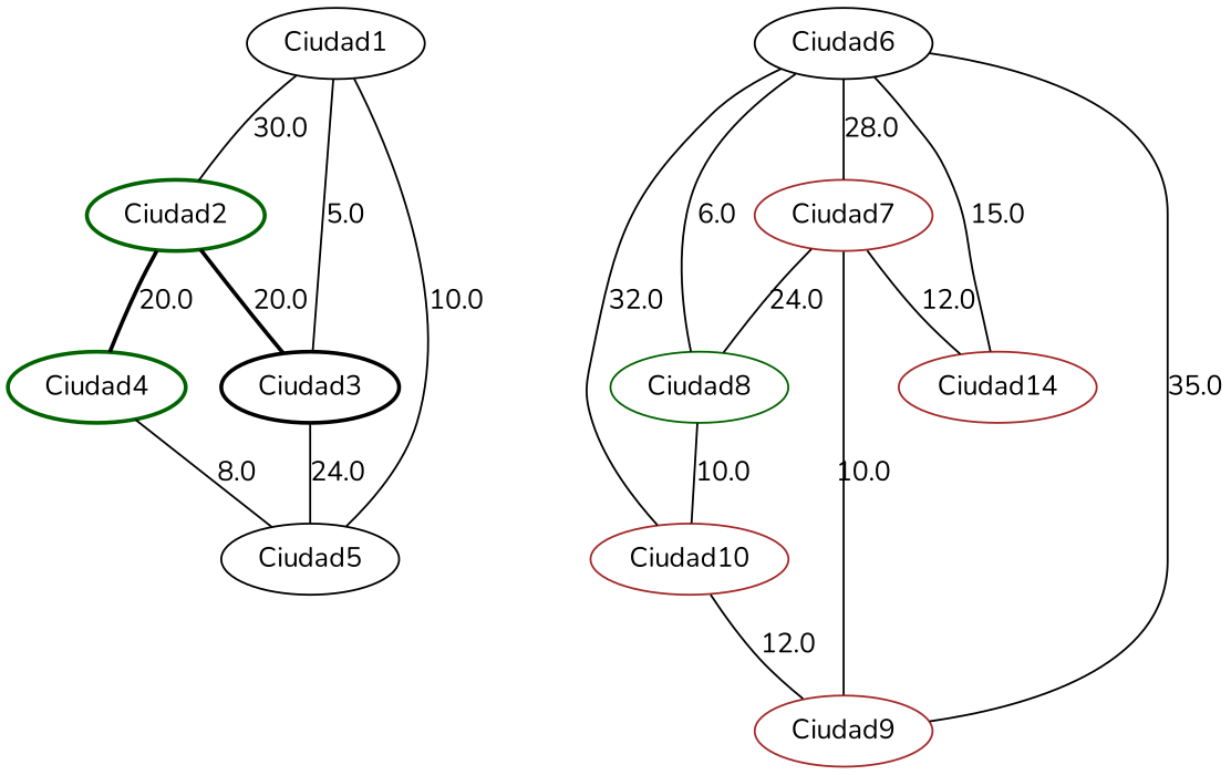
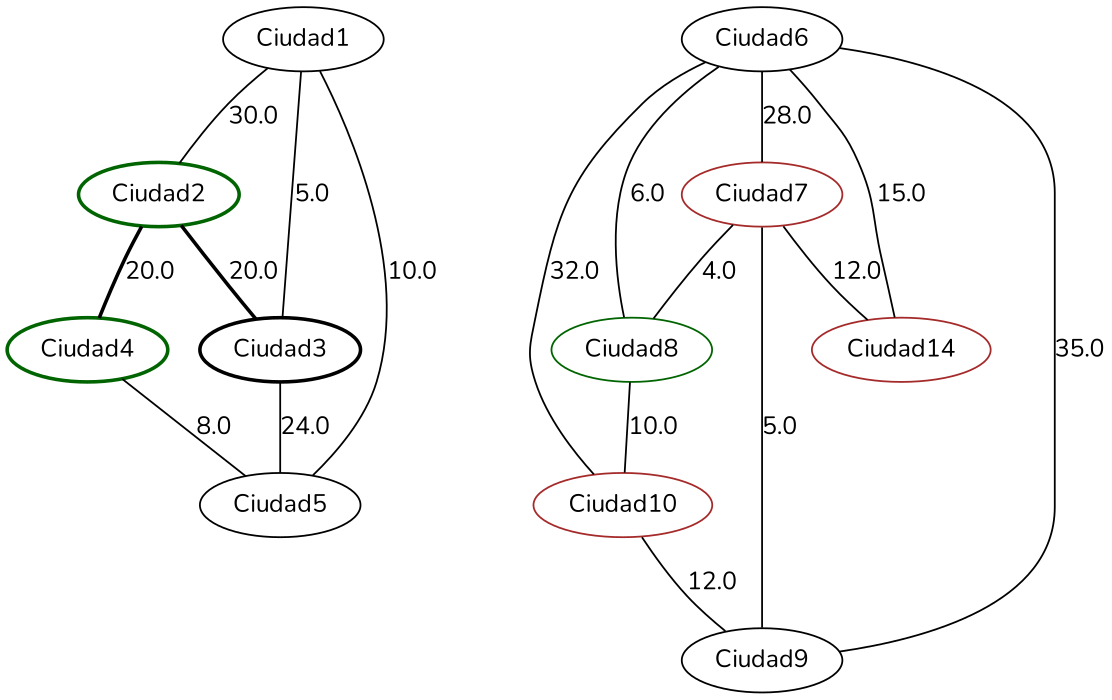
  strict graph {
    fontname=Nunito
    node [color=black fontname=Nunito style=solid]
    edge [fontname=Nunito style=solid]
    n1 [label=Ciudad1]
    n2 [color=darkgreen label=Ciudad2 style=bold]
    n3 [label=Ciudad3 style=bold]
    n4 [color=darkgreen label=Ciudad4 style=bold]
    n5 [label=Ciudad5]
    n6 [label=Ciudad6]
    n7 [color=brown label=Ciudad7]
    n8 [color=darkgreen label=Ciudad8]
    n9 [color=brown label=Ciudad10]
-   n10 [color=brown label=Ciudad9]
+   n10 [label=Ciudad9]
    n11 [color=brown label=Ciudad14]
    n1 -- n2 [label=30.0]
    n1 -- n3 [label=5.0]
    n2 -- n3 [label=20.0 style=bold]
    n2 -- n4 [label=20.0 style=bold]
    n3 -- n5 [label=24.0]
    n4 -- n5 [label=8.0]
    n5 -- n1 [label=10.0]
    n6 -- n7 [label=28.0]
    n6 -- n8 [label=6.0]
    n6 -- n9 [label=32.0]
-   n7 -- n8 [label=24.0]
-   n7 -- n10 [label=10.0]
+   n7 -- n8 [label=4.0]
+   n7 -- n10 [label=5.0]
    n7 -- n11 [label=12.0]
    n8 -- n9 [label=10.0]
    n9 -- n10 [label=12.0]
    n10 -- n6 [label=35.0]
    n11 -- n6 [label=15.0]
  }
